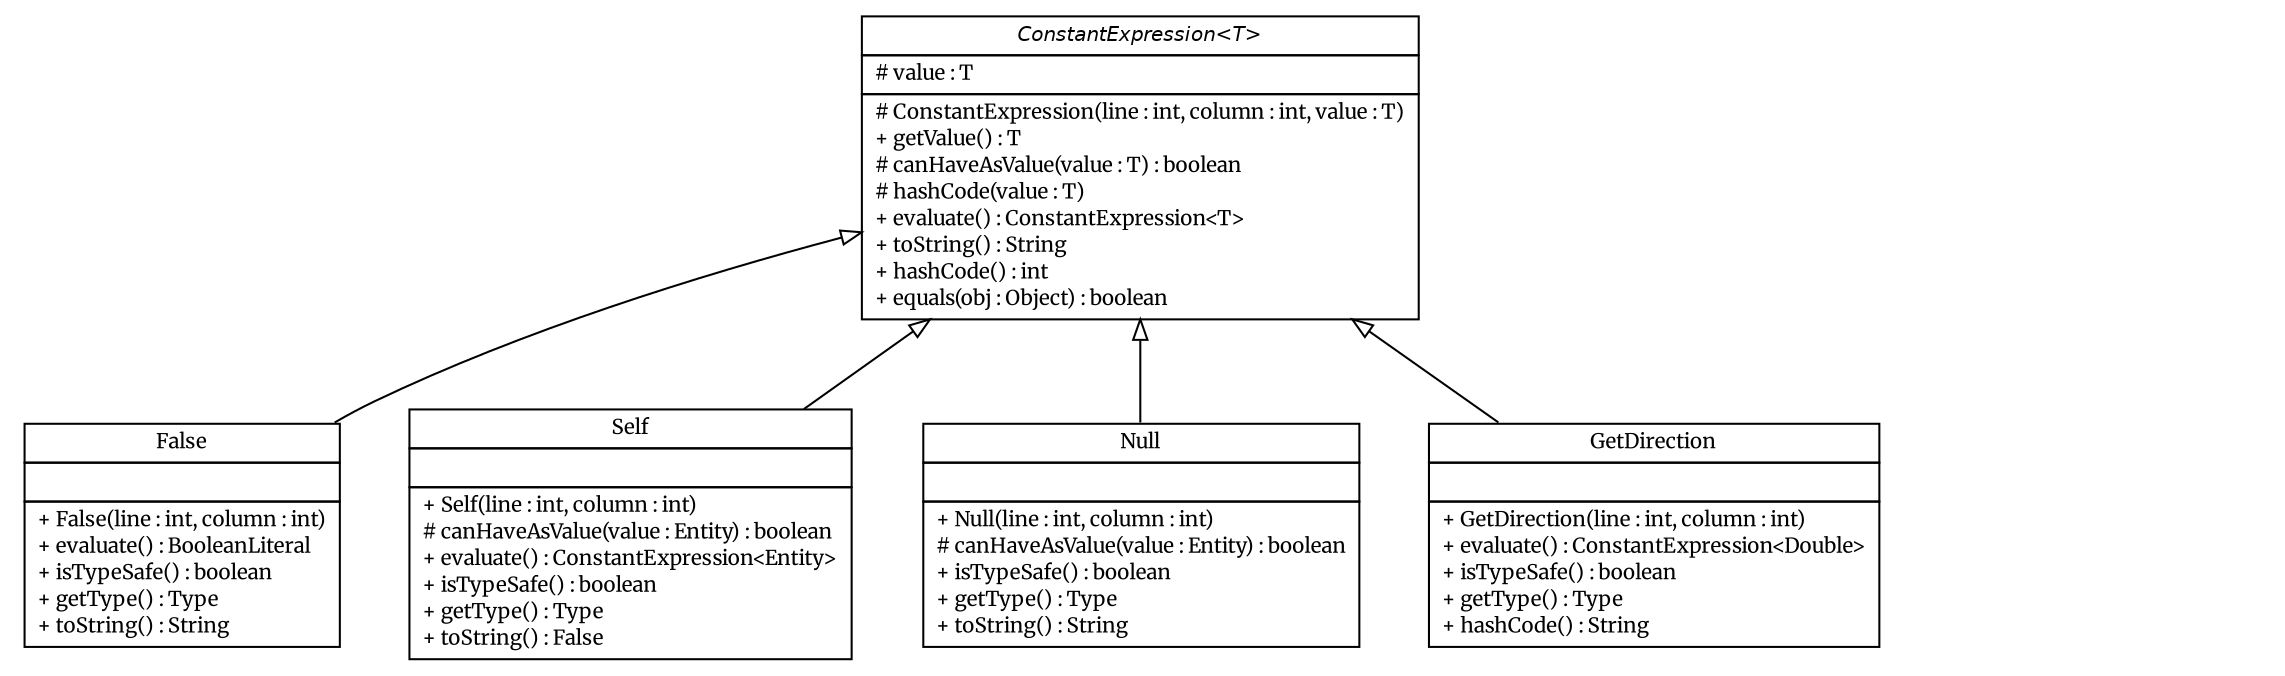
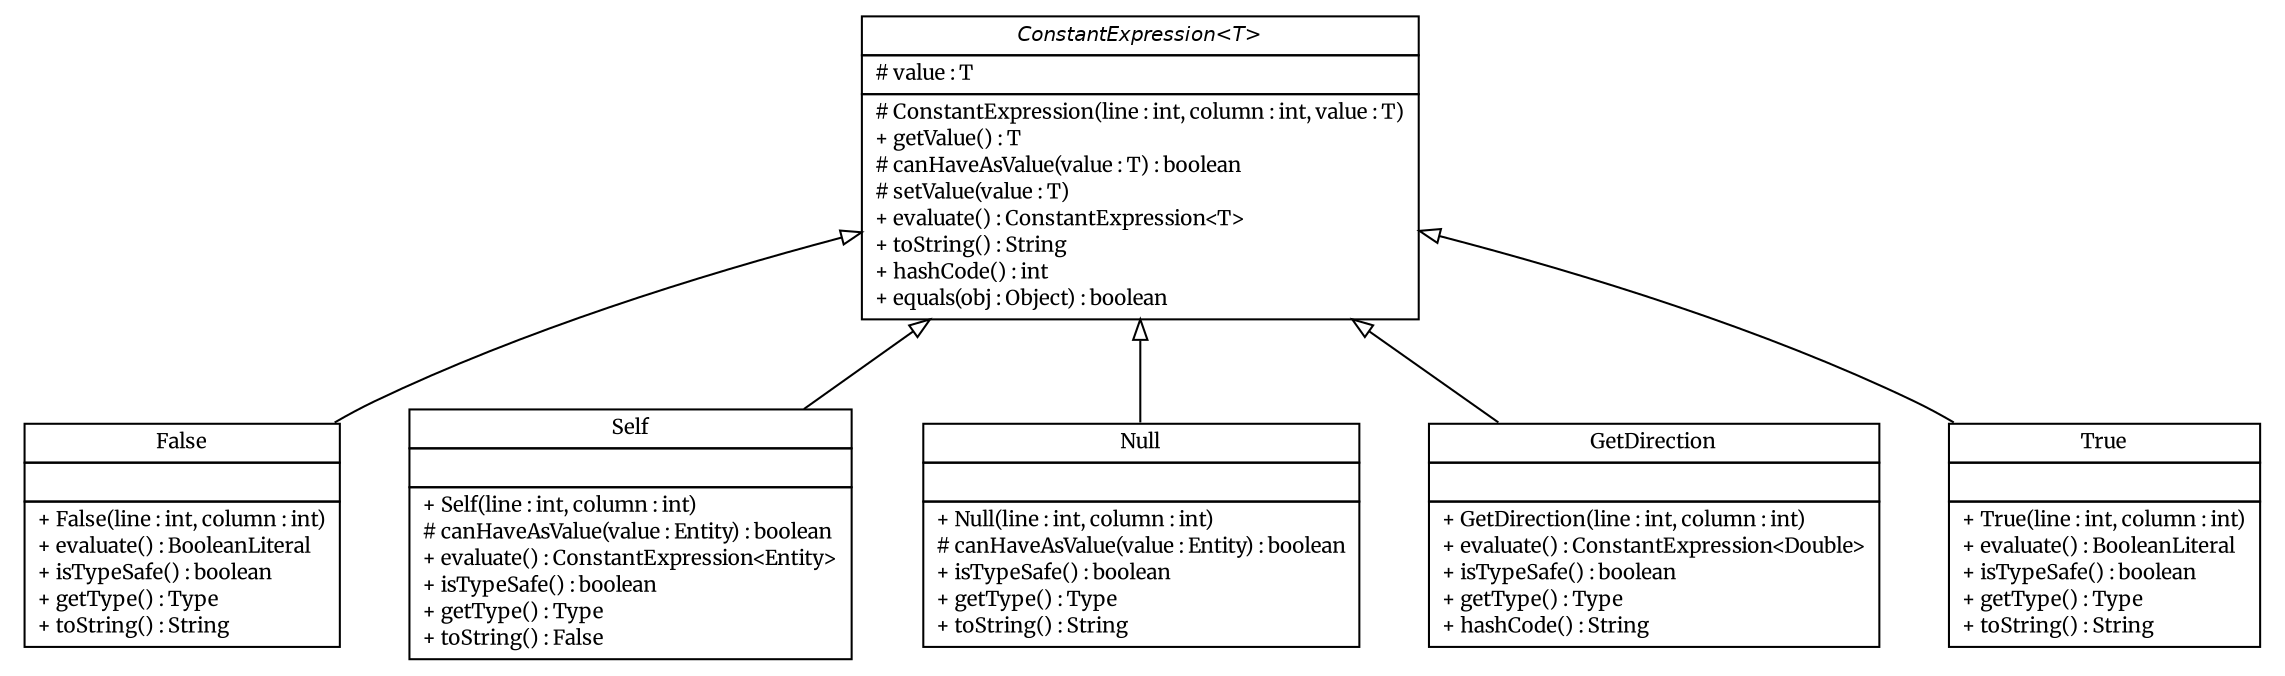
  digraph {
    fontname=Merriweather
    nodesep=0.25
    ranksep=0.5
    node [fontcolor=black fontname=Merriweather fontsize=10.0 shape=plaintext]
    edge [arrowtail=empty dir=back fontname=Merriweather fontsize=10 headport=p labelfontname=Helvetica labelfontsize=10 tailport=p]
-   n1 [label=<<table title="model.programs.parsing.language.expression.constant.ConstantExpression" border="0" cellborder="1" cellspacing="0" cellpadding="2" port="p" href="./ConstantExpression.html"> 		<tr><td><table border="0" cellspacing="0" cellpadding="1"> <tr><td align="center" balign="center"><font face="Helvetica-Oblique"> ConstantExpression&lt;T&gt; </font></td></tr> 		</table></td></tr> 		<tr><td><table border="0" cellspacing="0" cellpadding="1"> <tr><td align="left" balign="left"> # value : T </td></tr> 		</table></td></tr> 		<tr><td><table border="0" cellspacing="0" cellpadding="1"> <tr><td align="left" balign="left"> # ConstantExpression(line : int, column : int, value : T) </td></tr> <tr><td align="left" balign="left"> + getValue() : T </td></tr> <tr><td align="left" balign="left"> # canHaveAsValue(value : T) : boolean </td></tr> <tr><td align="left" balign="left"> # hashCode(value : T) </td></tr> <tr><td align="left" balign="left"> + evaluate() : ConstantExpression&lt;T&gt; </td></tr> <tr><td align="left" balign="left"> + toString() : String </td></tr> <tr><td align="left" balign="left"> + hashCode() : int </td></tr> <tr><td align="left" balign="left"> + equals(obj : Object) : boolean </td></tr> 		</table></td></tr> 		</table>>]
+   n1 [label=<<table title="model.programs.parsing.language.expression.constant.ConstantExpression" border="0" cellborder="1" cellspacing="0" cellpadding="2" port="p" href="./ConstantExpression.html"> 		<tr><td><table border="0" cellspacing="0" cellpadding="1"> <tr><td align="center" balign="center"><font face="Helvetica-Oblique"> ConstantExpression&lt;T&gt; </font></td></tr> 		</table></td></tr> 		<tr><td><table border="0" cellspacing="0" cellpadding="1"> <tr><td align="left" balign="left"> # value : T </td></tr> 		</table></td></tr> 		<tr><td><table border="0" cellspacing="0" cellpadding="1"> <tr><td align="left" balign="left"> # ConstantExpression(line : int, column : int, value : T) </td></tr> <tr><td align="left" balign="left"> + getValue() : T </td></tr> <tr><td align="left" balign="left"> # canHaveAsValue(value : T) : boolean </td></tr> <tr><td align="left" balign="left"> # setValue(value : T) </td></tr> <tr><td align="left" balign="left"> + evaluate() : ConstantExpression&lt;T&gt; </td></tr> <tr><td align="left" balign="left"> + toString() : String </td></tr> <tr><td align="left" balign="left"> + hashCode() : int </td></tr> <tr><td align="left" balign="left"> + equals(obj : Object) : boolean </td></tr> 		</table></td></tr> 		</table>>]
    n2 [label=<<table title="model.programs.parsing.language.expression.constant.False" border="0" cellborder="1" cellspacing="0" cellpadding="2" port="p" href="./False.html"> 		<tr><td><table border="0" cellspacing="0" cellpadding="1"> <tr><td align="center" balign="center"> False </td></tr> 		</table></td></tr> 		<tr><td><table border="0" cellspacing="0" cellpadding="1"> <tr><td align="left" balign="left">  </td></tr> 		</table></td></tr> 		<tr><td><table border="0" cellspacing="0" cellpadding="1"> <tr><td align="left" balign="left"> + False(line : int, column : int) </td></tr> <tr><td align="left" balign="left"> + evaluate() : BooleanLiteral </td></tr> <tr><td align="left" balign="left"> + isTypeSafe() : boolean </td></tr> <tr><td align="left" balign="left"> + getType() : Type </td></tr> <tr><td align="left" balign="left"> + toString() : String </td></tr> 		</table></td></tr> 		</table>>]
    n3 [label=<<table title="model.programs.parsing.language.expression.constant.Self" border="0" cellborder="1" cellspacing="0" cellpadding="2" port="p" href="./Self.html"> 		<tr><td><table border="0" cellspacing="0" cellpadding="1"> <tr><td align="center" balign="center"> Self </td></tr> 		</table></td></tr> 		<tr><td><table border="0" cellspacing="0" cellpadding="1"> <tr><td align="left" balign="left">  </td></tr> 		</table></td></tr> 		<tr><td><table border="0" cellspacing="0" cellpadding="1"> <tr><td align="left" balign="left"> + Self(line : int, column : int) </td></tr> <tr><td align="left" balign="left"> # canHaveAsValue(value : Entity) : boolean </td></tr> <tr><td align="left" balign="left"> + evaluate() : ConstantExpression&lt;Entity&gt; </td></tr> <tr><td align="left" balign="left"> + isTypeSafe() : boolean </td></tr> <tr><td align="left" balign="left"> + getType() : Type </td></tr> <tr><td align="left" balign="left"> + toString() : False </td></tr> 		</table></td></tr> 		</table>>]
    n4 [label=<<table title="model.programs.parsing.language.expression.constant.Null" border="0" cellborder="1" cellspacing="0" cellpadding="2" port="p" href="./Null.html"> 		<tr><td><table border="0" cellspacing="0" cellpadding="1"> <tr><td align="center" balign="center"> Null </td></tr> 		</table></td></tr> 		<tr><td><table border="0" cellspacing="0" cellpadding="1"> <tr><td align="left" balign="left">  </td></tr> 		</table></td></tr> 		<tr><td><table border="0" cellspacing="0" cellpadding="1"> <tr><td align="left" balign="left"> + Null(line : int, column : int) </td></tr> <tr><td align="left" balign="left"> # canHaveAsValue(value : Entity) : boolean </td></tr> <tr><td align="left" balign="left"> + isTypeSafe() : boolean </td></tr> <tr><td align="left" balign="left"> + getType() : Type </td></tr> <tr><td align="left" balign="left"> + toString() : String </td></tr> 		</table></td></tr> 		</table>>]
    n5 [label=<<table title="model.programs.parsing.language.expression.constant.GetDirection" border="0" cellborder="1" cellspacing="0" cellpadding="2" port="p" href="./GetDirection.html"> 		<tr><td><table border="0" cellspacing="0" cellpadding="1"> <tr><td align="center" balign="center"> GetDirection </td></tr> 		</table></td></tr> 		<tr><td><table border="0" cellspacing="0" cellpadding="1"> <tr><td align="left" balign="left">  </td></tr> 		</table></td></tr> 		<tr><td><table border="0" cellspacing="0" cellpadding="1"> <tr><td align="left" balign="left"> + GetDirection(line : int, column : int) </td></tr> <tr><td align="left" balign="left"> + evaluate() : ConstantExpression&lt;Double&gt; </td></tr> <tr><td align="left" balign="left"> + isTypeSafe() : boolean </td></tr> <tr><td align="left" balign="left"> + getType() : Type </td></tr> <tr><td align="left" balign="left"> + hashCode() : String </td></tr> 		</table></td></tr> 		</table>>]
+   n6 [label=<<table title="model.programs.parsing.language.expression.constant.True" border="0" cellborder="1" cellspacing="0" cellpadding="2" port="p" href="./True.html"> 		<tr><td><table border="0" cellspacing="0" cellpadding="1"> <tr><td align="center" balign="center"> True </td></tr> 		</table></td></tr> 		<tr><td><table border="0" cellspacing="0" cellpadding="1"> <tr><td align="left" balign="left">  </td></tr> 		</table></td></tr> 		<tr><td><table border="0" cellspacing="0" cellpadding="1"> <tr><td align="left" balign="left"> + True(line : int, column : int) </td></tr> <tr><td align="left" balign="left"> + evaluate() : BooleanLiteral </td></tr> <tr><td align="left" balign="left"> + isTypeSafe() : boolean </td></tr> <tr><td align="left" balign="left"> + getType() : Type </td></tr> <tr><td align="left" balign="left"> + toString() : String </td></tr> 		</table></td></tr> 		</table>>]
    n1 -> n2
    n1 -> n3
    n1 -> n4
    n1 -> n5
+   n1 -> n6
  }
